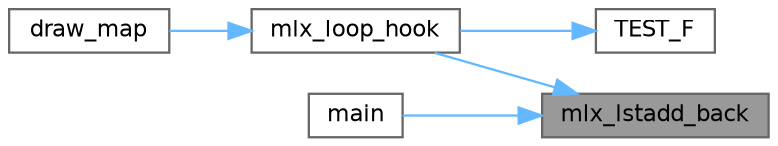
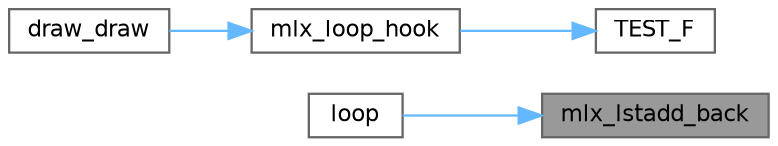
  digraph {
    rankdir=RL
    node [color=grey40 fillcolor=white fontname=Helvetica fontsize=10 shape=box style=filled]
    edge [color=steelblue1 dir=back fontname=Helvetica fontsize=10 labelfontname=Helvetica labelfontsize=10 style=solid]
    n1 [color=gray40 fillcolor=grey60 fontcolor=black height=0.2 label=mlx_lstadd_back width=0.4]
    n2 [height=0.2 label=mlx_loop_hook width=0.4]
-   n3 [height=0.2 label=main width=0.4]
-   n4 [height=0.2 label=draw_map width=0.4]
+   n3 [height=0.2 label=loop width=0.4]
+   n4 [height=0.2 label=draw_draw width=0.4]
    n5 [height=0.2 label=TEST_F width=0.4]
-   n1 -> n2
    n1 -> n3
    n2 -> n4
    n5 -> n2
  }
